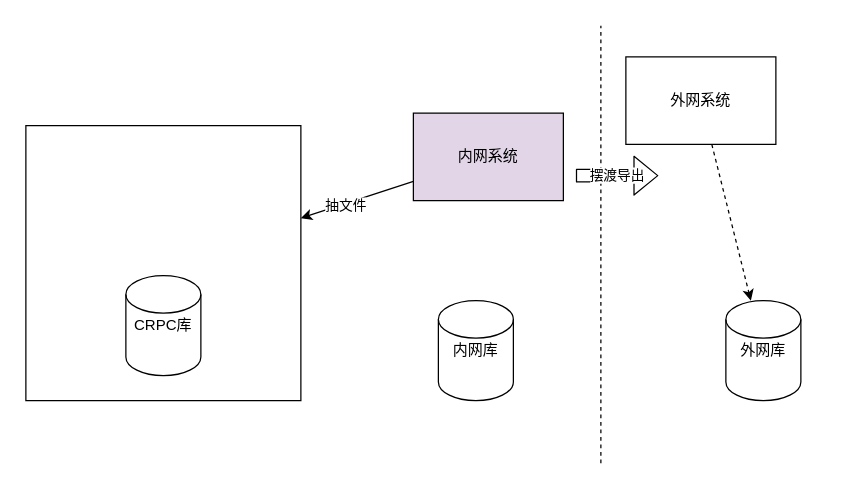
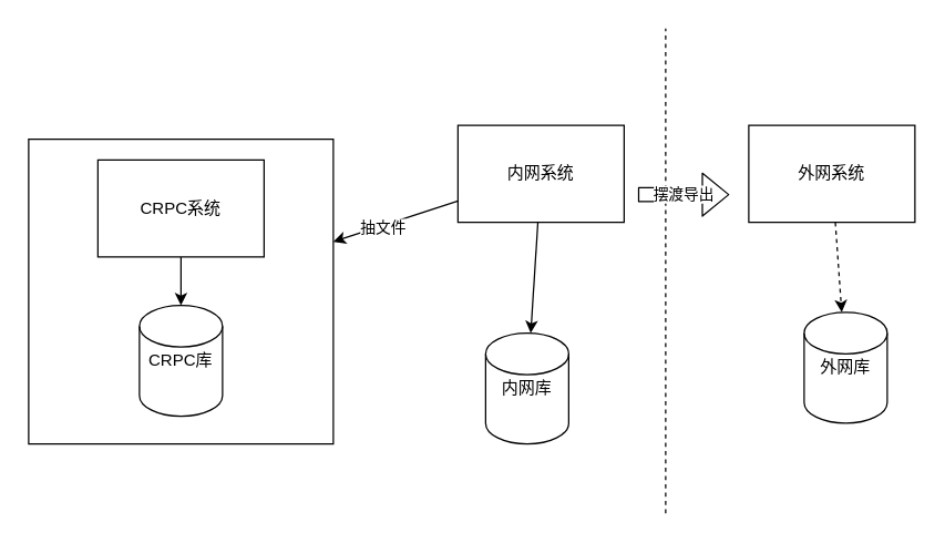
  <mxCell id="0" />
  <mxCell id="1" parent="0" />
  <mxCell id="2" value="" style="whiteSpace=wrap;html=1;aspect=fixed;fillColor=none;" vertex="1" parent="1"><mxGeometry x="20" y="100" width="220" height="220" as="geometry" /></mxCell>
+ <mxCell id="3" style="edgeStyle=none;rounded=0;orthogonalLoop=1;jettySize=auto;html=1;" parent="1" source="4" target="5" edge="1"><mxGeometry relative="1" as="geometry" /></mxCell>
+ <mxCell id="4" value="CRPC系统" style="rounded=0;whiteSpace=wrap;html=1;" parent="1" vertex="1"><mxGeometry x="70" y="115" width="120" height="70" as="geometry" /></mxCell>
  <mxCell id="5" value="CRPC库" style="shape=cylinder2;whiteSpace=wrap;html=1;boundedLbl=1;backgroundOutline=1;size=15;" parent="1" vertex="1"><mxGeometry x="100" y="220" width="60" height="80" as="geometry" /></mxCell>
  <mxCell id="6" style="rounded=0;orthogonalLoop=1;jettySize=auto;html=1;" parent="1" source="9" target="2" edge="1"><mxGeometry relative="1" as="geometry" /></mxCell>
  <mxCell id="7" value="抽文件" style="edgeLabel;html=1;align=center;verticalAlign=middle;resizable=0;points=[];" vertex="1" connectable="0" parent="6"><mxGeometry x="0.231" y="1" relative="1" as="geometry"><mxPoint as="offset" /></mxGeometry></mxCell>
- <mxCell id="9" value="内网系统" style="rounded=0;whiteSpace=wrap;html=1;fillColor=#e1d5e7;" parent="1" vertex="1"><mxGeometry x="330" y="90" width="120" height="70" as="geometry" /></mxCell>
+ <mxCell id="8" style="edgeStyle=none;rounded=0;orthogonalLoop=1;jettySize=auto;html=1;" parent="1" source="9" target="10" edge="1"><mxGeometry relative="1" as="geometry" /></mxCell>
+ <mxCell id="9" value="内网系统" style="rounded=0;whiteSpace=wrap;html=1;" parent="1" vertex="1"><mxGeometry x="330" y="90" width="120" height="70" as="geometry" /></mxCell>
  <mxCell id="10" value="内网库" style="shape=cylinder2;whiteSpace=wrap;html=1;boundedLbl=1;backgroundOutline=1;size=15;" parent="1" vertex="1"><mxGeometry x="350" y="240" width="60" height="80" as="geometry" /></mxCell>
  <mxCell id="11" value="" style="endArrow=none;dashed=1;html=1;" parent="1" edge="1"><mxGeometry width="50" height="50" relative="1" as="geometry"><mxPoint x="480" y="370" as="sourcePoint" /><mxPoint x="480" y="20" as="targetPoint" /></mxGeometry></mxCell>
  <mxCell id="12" style="edgeStyle=none;rounded=0;orthogonalLoop=1;jettySize=auto;html=1;dashed=1;" parent="1" source="13" target="14" edge="1"><mxGeometry relative="1" as="geometry" /></mxCell>
- <mxCell id="13" value="外网系统" style="rounded=0;whiteSpace=wrap;html=1;" parent="1" vertex="1"><mxGeometry x="500" y="45" width="120" height="70" as="geometry" /></mxCell>
- <mxCell id="14" value="外网库" style="shape=cylinder2;whiteSpace=wrap;html=1;boundedLbl=1;backgroundOutline=1;size=15;" parent="1" vertex="1"><mxGeometry x="580" y="240" width="60" height="80" as="geometry" /></mxCell>
+ <mxCell id="13" value="外网系统" style="rounded=0;whiteSpace=wrap;html=1;" parent="1" vertex="1"><mxGeometry x="540" y="90" width="120" height="70" as="geometry" /></mxCell>
+ <mxCell id="14" value="外网库" style="shape=cylinder2;whiteSpace=wrap;html=1;boundedLbl=1;backgroundOutline=1;size=15;" parent="1" vertex="1"><mxGeometry x="580" y="225" width="60" height="80" as="geometry" /></mxCell>
  <mxCell id="15" value="摆渡导出" style="shape=flexArrow;endArrow=classic;html=1;" parent="1" edge="1"><mxGeometry width="50" height="50" relative="1" as="geometry"><mxPoint x="460" y="140" as="sourcePoint" /><mxPoint x="526" y="140" as="targetPoint" /></mxGeometry></mxCell>
